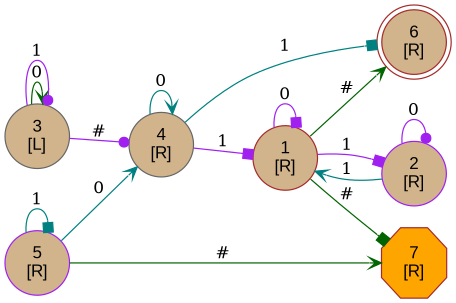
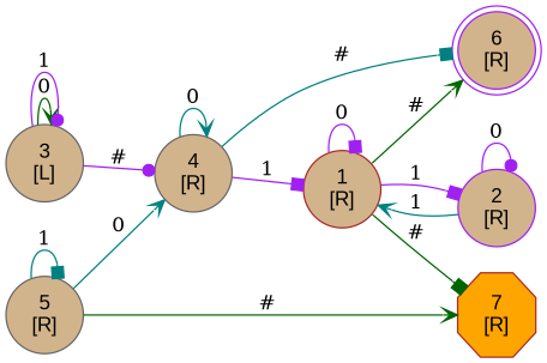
  digraph {
    rankdir=LR
    node [color=gray40 fillcolor=tan fontname=Arial shape=circle style=filled]
    edge [arrowhead=box color=purple]
    n1 [color=brown label="1\n[R]"]
    n2 [color=purple label="2\n[R]"]
-   n3 [color=brown label="6\n[R]" shape=doublecircle]
+   n3 [color=purple label="6\n[R]" shape=doublecircle]
    n4 [color=brown fillcolor=orange label="7\n[R]" shape=octagon]
    n5 [label="3\n[L]"]
    n6 [label="4\n[R]"]
-   n7 [color=purple label="5\n[R]"]
+   n7 [label="5\n[R]"]
    n1 -> n1 [label=0]
    n1 -> n2 [label=1]
    n1 -> n3 [arrowhead=vee color=darkgreen label="#"]
    n1 -> n4 [color=darkgreen label="#"]
    n2 -> n1 [arrowhead=vee color=teal label=1]
    n2 -> n2 [arrowhead=dot label=0]
    n5 -> n5 [arrowhead=vee color=darkgreen label=0]
    n5 -> n5 [arrowhead=dot label=1]
    n5 -> n6 [arrowhead=dot label="#"]
    n6 -> n1 [label=1]
-   n6 -> n3 [color=teal label=1]
+   n6 -> n3 [color=teal label="#"]
    n6 -> n6 [arrowhead=vee color=teal label=0]
    n7 -> n4 [arrowhead=vee color=darkgreen label="#"]
    n7 -> n6 [arrowhead=vee color=teal label=0]
    n7 -> n7 [color=teal label=1]
  }
